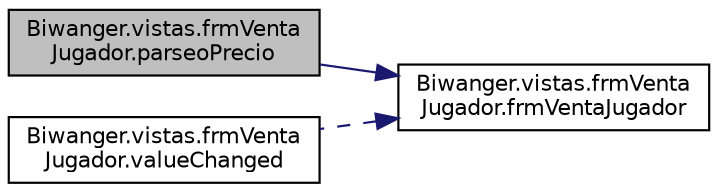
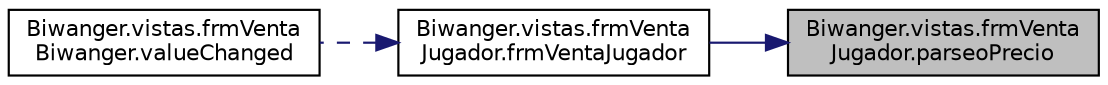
  digraph {
    rankdir=RL
    node [color=black fillcolor=white fontname=Helvetica fontsize=10 shape=record style=filled]
    edge [color=midnightblue dir=back fontname=Helvetica fontsize=10 labelfontname=Helvetica labelfontsize=10]
    n1 [fillcolor=grey75 fontcolor=black height=0.2 label="Biwanger.vistas.frmVenta\lJugador.parseoPrecio" width=0.4]
    n2 [height=0.2 label="Biwanger.vistas.frmVenta\lJugador.frmVentaJugador" width=0.4]
-   n3 [height=0.2 label="Biwanger.vistas.frmVenta\lJugador.valueChanged" width=0.4]
-   n2 -> n1 [style=solid]
+   n3 [height=0.2 label="Biwanger.vistas.frmVenta\lBiwanger.valueChanged" width=0.4]
+   n1 -> n2 [style=solid]
    n2 -> n3 [style=dashed]
  }
